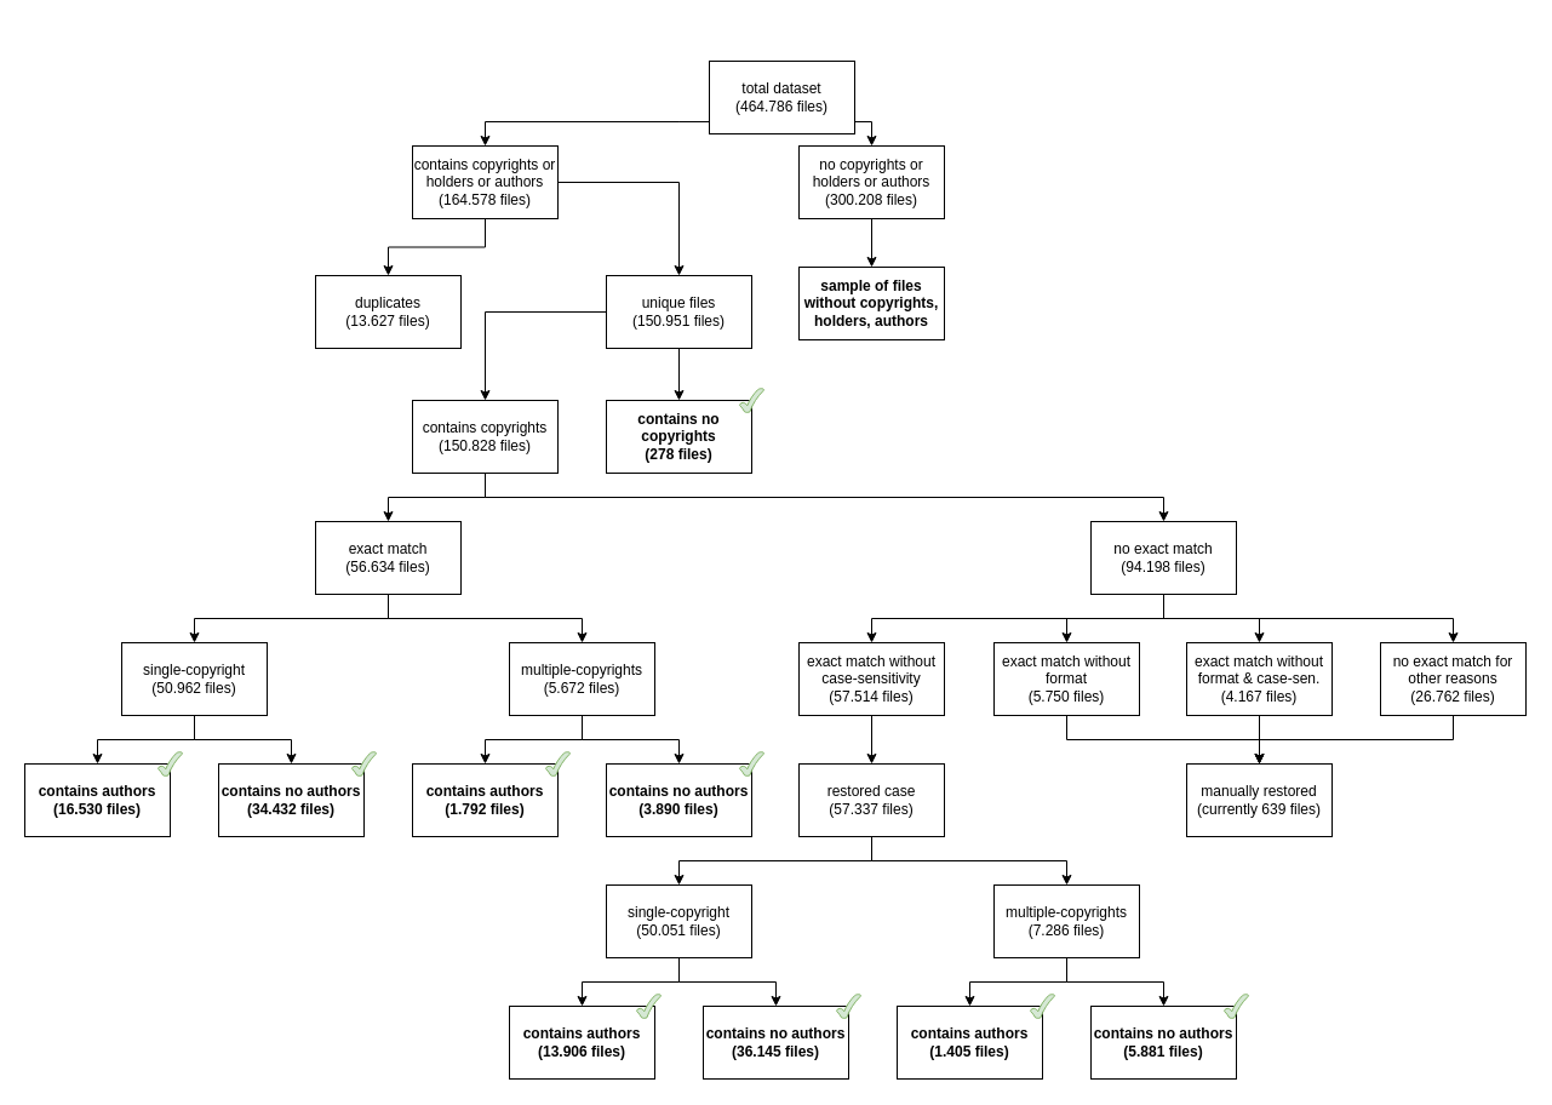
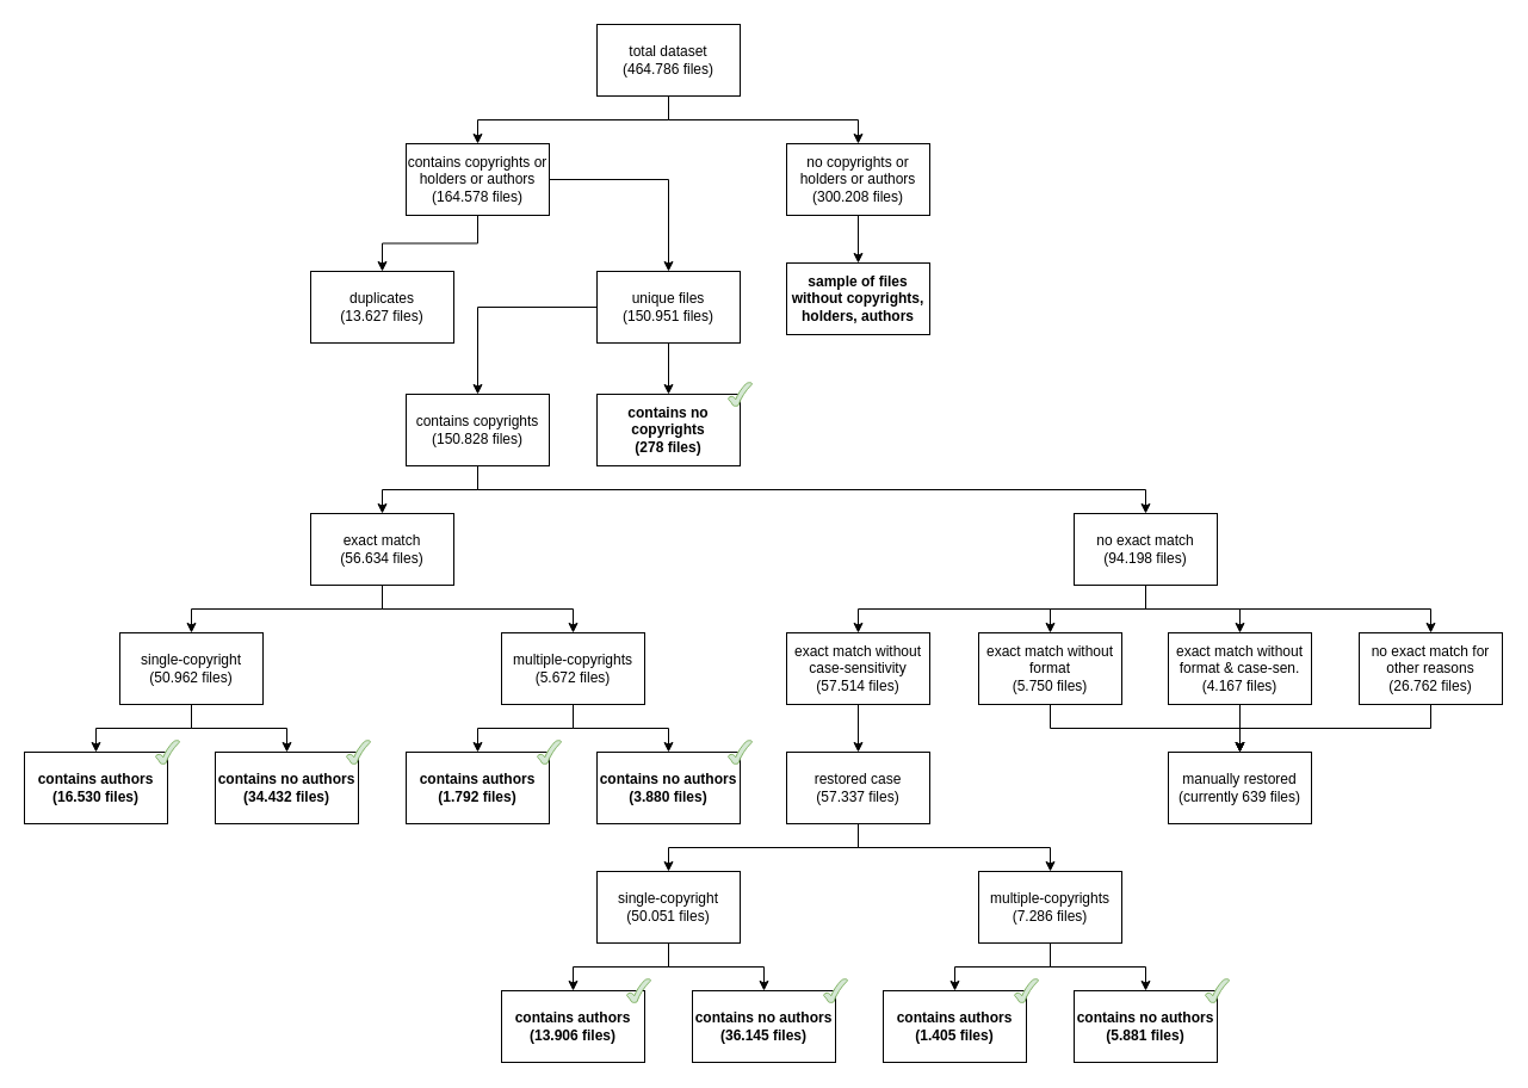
  <mxCell id="0" />
  <mxCell id="1" parent="0" />
  <mxCell id="2" style="edgeStyle=orthogonalEdgeStyle;rounded=0;orthogonalLoop=1;jettySize=auto;html=1;entryX=0.5;entryY=0;entryDx=0;entryDy=0;" parent="1" source="4" target="9" edge="1"><mxGeometry relative="1" as="geometry"><Array as="points"><mxPoint x="560" y="100" /><mxPoint x="719" y="100" /></Array></mxGeometry></mxCell>
  <mxCell id="3" style="edgeStyle=orthogonalEdgeStyle;rounded=0;orthogonalLoop=1;jettySize=auto;html=1;entryX=0.5;entryY=0;entryDx=0;entryDy=0;" parent="1" source="4" target="7" edge="1"><mxGeometry relative="1" as="geometry"><Array as="points"><mxPoint x="560" y="100" /><mxPoint x="400" y="100" /></Array></mxGeometry></mxCell>
- <mxCell id="4" value="total dataset&lt;div&gt;(464.786 files)&lt;/div&gt;" style="rounded=0;whiteSpace=wrap;html=1;" parent="1" vertex="1"><mxGeometry x="585" y="50" width="120" height="60" as="geometry" /></mxCell>
+ <mxCell id="4" value="total dataset&lt;div&gt;(464.786 files)&lt;/div&gt;" style="rounded=0;whiteSpace=wrap;html=1;" parent="1" vertex="1"><mxGeometry x="500" y="20" width="120" height="60" as="geometry" /></mxCell>
  <mxCell id="5" style="edgeStyle=orthogonalEdgeStyle;rounded=0;orthogonalLoop=1;jettySize=auto;html=1;entryX=0.5;entryY=0;entryDx=0;entryDy=0;" edge="1" parent="1" source="7" target="42"><mxGeometry relative="1" as="geometry" /></mxCell>
  <mxCell id="6" style="edgeStyle=orthogonalEdgeStyle;rounded=0;orthogonalLoop=1;jettySize=auto;html=1;entryX=0.5;entryY=0;entryDx=0;entryDy=0;" edge="1" parent="1" source="7" target="52"><mxGeometry relative="1" as="geometry" /></mxCell>
  <mxCell id="7" value="contains copyrights or holders or authors&lt;div&gt;(164.578 files)&lt;/div&gt;" style="rounded=0;whiteSpace=wrap;html=1;" parent="1" vertex="1"><mxGeometry x="340" y="120" width="120" height="60" as="geometry" /></mxCell>
  <mxCell id="8" style="edgeStyle=orthogonalEdgeStyle;rounded=0;orthogonalLoop=1;jettySize=auto;html=1;entryX=0.5;entryY=0;entryDx=0;entryDy=0;" parent="1" source="9" target="36" edge="1"><mxGeometry relative="1" as="geometry" /></mxCell>
  <mxCell id="9" value="no copyrights or holders or authors&lt;div&gt;(300.208 files)&lt;/div&gt;" style="rounded=0;whiteSpace=wrap;html=1;" parent="1" vertex="1"><mxGeometry x="659" y="120" width="120" height="60" as="geometry" /></mxCell>
  <mxCell id="10" style="edgeStyle=orthogonalEdgeStyle;rounded=0;orthogonalLoop=1;jettySize=auto;html=1;entryX=0.5;entryY=0;entryDx=0;entryDy=0;" parent="1" source="12" target="32" edge="1"><mxGeometry relative="1" as="geometry"><Array as="points"><mxPoint x="320" y="510" /><mxPoint x="160" y="510" /></Array></mxGeometry></mxCell>
  <mxCell id="11" style="edgeStyle=orthogonalEdgeStyle;rounded=0;orthogonalLoop=1;jettySize=auto;html=1;entryX=0.5;entryY=0;entryDx=0;entryDy=0;" parent="1" source="12" target="28" edge="1"><mxGeometry relative="1" as="geometry"><Array as="points"><mxPoint x="320" y="510" /><mxPoint x="480" y="510" /></Array></mxGeometry></mxCell>
  <mxCell id="12" value="exact match&lt;div&gt;(56.634 files)&lt;/div&gt;" style="rounded=0;whiteSpace=wrap;html=1;" parent="1" vertex="1"><mxGeometry x="260" y="430" width="120" height="60" as="geometry" /></mxCell>
  <mxCell id="13" style="edgeStyle=orthogonalEdgeStyle;rounded=0;orthogonalLoop=1;jettySize=auto;html=1;entryX=0.5;entryY=0;entryDx=0;entryDy=0;" parent="1" source="17" target="19" edge="1"><mxGeometry relative="1" as="geometry" /></mxCell>
  <mxCell id="14" style="edgeStyle=orthogonalEdgeStyle;rounded=0;orthogonalLoop=1;jettySize=auto;html=1;entryX=0.5;entryY=0;entryDx=0;entryDy=0;" parent="1" source="17" target="46" edge="1"><mxGeometry relative="1" as="geometry" /></mxCell>
  <mxCell id="15" style="edgeStyle=orthogonalEdgeStyle;rounded=0;orthogonalLoop=1;jettySize=auto;html=1;entryX=0.5;entryY=0;entryDx=0;entryDy=0;" parent="1" source="17" target="44" edge="1"><mxGeometry relative="1" as="geometry"><Array as="points"><mxPoint x="960" y="510" /><mxPoint x="719" y="510" /></Array></mxGeometry></mxCell>
  <mxCell id="16" style="edgeStyle=orthogonalEdgeStyle;rounded=0;orthogonalLoop=1;jettySize=auto;html=1;entryX=0.5;entryY=0;entryDx=0;entryDy=0;" parent="1" source="17" target="21" edge="1"><mxGeometry relative="1" as="geometry"><Array as="points"><mxPoint x="960" y="510" /><mxPoint x="1199" y="510" /></Array></mxGeometry></mxCell>
  <mxCell id="17" value="no exact match&lt;div&gt;(94.198 files)&lt;/div&gt;" style="rounded=0;whiteSpace=wrap;html=1;" parent="1" vertex="1"><mxGeometry x="900" y="430" width="120" height="60" as="geometry" /></mxCell>
  <mxCell id="18" style="edgeStyle=orthogonalEdgeStyle;rounded=0;orthogonalLoop=1;jettySize=auto;html=1;entryX=0.5;entryY=0;entryDx=0;entryDy=0;" edge="1" parent="1" source="19" target="67"><mxGeometry relative="1" as="geometry"><Array as="points"><mxPoint x="880" y="610" /><mxPoint x="1039" y="610" /></Array></mxGeometry></mxCell>
  <mxCell id="19" value="exact match without format&lt;div&gt;(5.750 files)&lt;/div&gt;" style="rounded=0;whiteSpace=wrap;html=1;" parent="1" vertex="1"><mxGeometry x="820" y="530" width="120" height="60" as="geometry" /></mxCell>
  <mxCell id="20" style="edgeStyle=orthogonalEdgeStyle;rounded=0;orthogonalLoop=1;jettySize=auto;html=1;entryX=0.5;entryY=0;entryDx=0;entryDy=0;" edge="1" parent="1" source="21" target="67"><mxGeometry relative="1" as="geometry"><Array as="points"><mxPoint x="1199" y="610" /><mxPoint x="1039" y="610" /></Array></mxGeometry></mxCell>
  <mxCell id="21" value="no exact match for other reasons&lt;br&gt;&lt;div&gt;(26.762 files)&lt;/div&gt;" style="rounded=0;whiteSpace=wrap;html=1;" parent="1" vertex="1"><mxGeometry x="1139" y="530" width="120" height="60" as="geometry" /></mxCell>
  <mxCell id="22" value="&lt;b&gt;contains no copyrights&lt;/b&gt;&lt;div&gt;&lt;b&gt;(278 files)&lt;/b&gt;&lt;/div&gt;" style="rounded=0;whiteSpace=wrap;html=1;" parent="1" vertex="1"><mxGeometry x="500" y="330" width="120" height="60" as="geometry" /></mxCell>
  <mxCell id="23" style="edgeStyle=orthogonalEdgeStyle;rounded=0;orthogonalLoop=1;jettySize=auto;html=1;entryX=0.5;entryY=0;entryDx=0;entryDy=0;" parent="1" source="25" target="12" edge="1"><mxGeometry relative="1" as="geometry" /></mxCell>
  <mxCell id="24" style="edgeStyle=orthogonalEdgeStyle;rounded=0;orthogonalLoop=1;jettySize=auto;html=1;exitX=0.5;exitY=1;exitDx=0;exitDy=0;entryX=0.5;entryY=0;entryDx=0;entryDy=0;" parent="1" source="25" target="17" edge="1"><mxGeometry relative="1" as="geometry" /></mxCell>
  <mxCell id="25" value="contains copyrights&lt;div&gt;(150.828 files)&lt;/div&gt;" style="rounded=0;whiteSpace=wrap;html=1;" parent="1" vertex="1"><mxGeometry x="340" y="330" width="120" height="60" as="geometry" /></mxCell>
  <mxCell id="26" style="edgeStyle=orthogonalEdgeStyle;rounded=0;orthogonalLoop=1;jettySize=auto;html=1;entryX=0.5;entryY=0;entryDx=0;entryDy=0;" parent="1" source="28" target="34" edge="1"><mxGeometry relative="1" as="geometry" /></mxCell>
  <mxCell id="27" style="edgeStyle=orthogonalEdgeStyle;rounded=0;orthogonalLoop=1;jettySize=auto;html=1;entryX=0.5;entryY=0;entryDx=0;entryDy=0;" parent="1" source="28" target="35" edge="1"><mxGeometry relative="1" as="geometry" /></mxCell>
  <mxCell id="28" value="multiple-copyrights&lt;div&gt;(5.672 files)&lt;/div&gt;" style="rounded=0;whiteSpace=wrap;html=1;" parent="1" vertex="1"><mxGeometry x="420" y="530" width="120" height="60" as="geometry" /></mxCell>
  <mxCell id="29" value="&lt;b&gt;contains authors&lt;/b&gt;&lt;div&gt;&lt;b&gt;(16.530 files)&lt;/b&gt;&lt;/div&gt;" style="rounded=0;whiteSpace=wrap;html=1;" parent="1" vertex="1"><mxGeometry x="20" y="630" width="120" height="60" as="geometry" /></mxCell>
  <mxCell id="30" style="edgeStyle=orthogonalEdgeStyle;rounded=0;orthogonalLoop=1;jettySize=auto;html=1;entryX=0.5;entryY=0;entryDx=0;entryDy=0;" parent="1" source="32" target="29" edge="1"><mxGeometry relative="1" as="geometry" /></mxCell>
  <mxCell id="31" style="edgeStyle=orthogonalEdgeStyle;rounded=0;orthogonalLoop=1;jettySize=auto;html=1;" parent="1" source="32" target="33" edge="1"><mxGeometry relative="1" as="geometry" /></mxCell>
  <mxCell id="32" value="single-copyright&lt;div&gt;&lt;span style=&quot;white-space: pre;&quot;&gt;(50.962 files)&lt;/span&gt;&lt;/div&gt;" style="rounded=0;whiteSpace=wrap;html=1;" parent="1" vertex="1"><mxGeometry x="100" y="530" width="120" height="60" as="geometry" /></mxCell>
  <mxCell id="33" value="&lt;b&gt;contains no authors&lt;/b&gt;&lt;div&gt;&lt;b&gt;(34.432 files)&lt;/b&gt;&lt;/div&gt;" style="rounded=0;whiteSpace=wrap;html=1;" parent="1" vertex="1"><mxGeometry x="180" y="630" width="120" height="60" as="geometry" /></mxCell>
  <mxCell id="34" value="&lt;b&gt;contains authors&lt;/b&gt;&lt;div&gt;&lt;b&gt;(1.792 files)&lt;/b&gt;&lt;/div&gt;" style="rounded=0;whiteSpace=wrap;html=1;" parent="1" vertex="1"><mxGeometry x="340" y="630" width="120" height="60" as="geometry" /></mxCell>
- <mxCell id="35" value="&lt;b&gt;contains no authors&lt;/b&gt;&lt;div&gt;&lt;b&gt;(3.890 files)&lt;/b&gt;&lt;/div&gt;" style="rounded=0;whiteSpace=wrap;html=1;" parent="1" vertex="1"><mxGeometry x="500" y="630" width="120" height="60" as="geometry" /></mxCell>
+ <mxCell id="35" value="&lt;b&gt;contains no authors&lt;/b&gt;&lt;div&gt;&lt;b&gt;(3.880 files)&lt;/b&gt;&lt;/div&gt;" style="rounded=0;whiteSpace=wrap;html=1;" parent="1" vertex="1"><mxGeometry x="500" y="630" width="120" height="60" as="geometry" /></mxCell>
  <mxCell id="36" value="&lt;b&gt;sample of files without copyrights, holders, authors&lt;/b&gt;" style="rounded=0;whiteSpace=wrap;html=1;" parent="1" vertex="1"><mxGeometry x="659" y="220" width="120" height="60" as="geometry" /></mxCell>
  <mxCell id="37" value="" style="verticalLabelPosition=bottom;verticalAlign=top;html=1;shape=mxgraph.basic.tick;fillColor=#d5e8d4;strokeColor=#82b366;" parent="1" vertex="1"><mxGeometry x="130" y="620" width="20" height="20" as="geometry" /></mxCell>
  <mxCell id="38" value="" style="verticalLabelPosition=bottom;verticalAlign=top;html=1;shape=mxgraph.basic.tick;fillColor=#d5e8d4;strokeColor=#82b366;" parent="1" vertex="1"><mxGeometry x="290" y="620" width="20" height="20" as="geometry" /></mxCell>
  <mxCell id="39" value="" style="verticalLabelPosition=bottom;verticalAlign=top;html=1;shape=mxgraph.basic.tick;fillColor=#d5e8d4;strokeColor=#82b366;" parent="1" vertex="1"><mxGeometry x="450" y="620" width="20" height="20" as="geometry" /></mxCell>
  <mxCell id="40" value="" style="verticalLabelPosition=bottom;verticalAlign=top;html=1;shape=mxgraph.basic.tick;fillColor=#d5e8d4;strokeColor=#82b366;" parent="1" vertex="1"><mxGeometry x="610" y="620" width="20" height="20" as="geometry" /></mxCell>
  <mxCell id="41" value="" style="verticalLabelPosition=bottom;verticalAlign=top;html=1;shape=mxgraph.basic.tick;fillColor=#d5e8d4;strokeColor=#82b366;" parent="1" vertex="1"><mxGeometry x="610" y="320" width="20" height="20" as="geometry" /></mxCell>
  <mxCell id="42" value="duplicates&lt;div&gt;(13.627 files)&lt;/div&gt;" style="rounded=0;whiteSpace=wrap;html=1;" parent="1" vertex="1"><mxGeometry x="260" y="227" width="120" height="60" as="geometry" /></mxCell>
  <mxCell id="43" style="edgeStyle=orthogonalEdgeStyle;rounded=0;orthogonalLoop=1;jettySize=auto;html=1;entryX=0.5;entryY=0;entryDx=0;entryDy=0;" parent="1" source="44" target="49" edge="1"><mxGeometry relative="1" as="geometry" /></mxCell>
  <mxCell id="44" value="exact match without case-sensitivity&lt;div&gt;(57.514 files)&lt;/div&gt;" style="rounded=0;whiteSpace=wrap;html=1;" parent="1" vertex="1"><mxGeometry x="659" y="530" width="120" height="60" as="geometry" /></mxCell>
  <mxCell id="45" style="edgeStyle=orthogonalEdgeStyle;rounded=0;orthogonalLoop=1;jettySize=auto;html=1;entryX=0.5;entryY=0;entryDx=0;entryDy=0;" edge="1" parent="1" source="46" target="67"><mxGeometry relative="1" as="geometry" /></mxCell>
  <mxCell id="46" value="exact match without format &amp;amp; case-sen.&lt;div&gt;(4.167 files)&lt;/div&gt;" style="rounded=0;whiteSpace=wrap;html=1;" parent="1" vertex="1"><mxGeometry x="979" y="530" width="120" height="60" as="geometry" /></mxCell>
  <mxCell id="47" style="edgeStyle=orthogonalEdgeStyle;rounded=0;orthogonalLoop=1;jettySize=auto;html=1;entryX=0.5;entryY=0;entryDx=0;entryDy=0;" edge="1" parent="1" source="49" target="55"><mxGeometry relative="1" as="geometry"><Array as="points"><mxPoint x="719" y="710" /><mxPoint x="560" y="710" /></Array></mxGeometry></mxCell>
  <mxCell id="48" style="edgeStyle=orthogonalEdgeStyle;rounded=0;orthogonalLoop=1;jettySize=auto;html=1;entryX=0.5;entryY=0;entryDx=0;entryDy=0;" edge="1" parent="1" source="49" target="58"><mxGeometry relative="1" as="geometry"><Array as="points"><mxPoint x="719" y="710" /><mxPoint x="880" y="710" /></Array></mxGeometry></mxCell>
  <mxCell id="49" value="restored case&lt;div&gt;(57.337 files)&lt;/div&gt;" style="rounded=0;whiteSpace=wrap;html=1;" parent="1" vertex="1"><mxGeometry x="659" y="630" width="120" height="60" as="geometry" /></mxCell>
  <mxCell id="50" style="edgeStyle=orthogonalEdgeStyle;rounded=0;orthogonalLoop=1;jettySize=auto;html=1;entryX=0.5;entryY=0;entryDx=0;entryDy=0;" edge="1" parent="1" source="52" target="25"><mxGeometry relative="1" as="geometry" /></mxCell>
  <mxCell id="51" style="edgeStyle=orthogonalEdgeStyle;rounded=0;orthogonalLoop=1;jettySize=auto;html=1;" edge="1" parent="1" source="52" target="22"><mxGeometry relative="1" as="geometry" /></mxCell>
  <mxCell id="52" value="unique files&lt;br&gt;(150.951 files)" style="rounded=0;whiteSpace=wrap;html=1;" vertex="1" parent="1"><mxGeometry x="500" y="227" width="120" height="60" as="geometry" /></mxCell>
  <mxCell id="53" style="edgeStyle=orthogonalEdgeStyle;rounded=0;orthogonalLoop=1;jettySize=auto;html=1;entryX=0.5;entryY=0;entryDx=0;entryDy=0;" edge="1" parent="1" source="55" target="63"><mxGeometry relative="1" as="geometry" /></mxCell>
  <mxCell id="54" style="edgeStyle=orthogonalEdgeStyle;rounded=0;orthogonalLoop=1;jettySize=auto;html=1;entryX=0.5;entryY=0;entryDx=0;entryDy=0;" edge="1" parent="1" source="55" target="64"><mxGeometry relative="1" as="geometry" /></mxCell>
  <mxCell id="55" value="single-copyright&lt;div&gt;&lt;span style=&quot;white-space: pre;&quot;&gt;(50.051 files)&lt;/span&gt;&lt;/div&gt;" style="rounded=0;whiteSpace=wrap;html=1;" vertex="1" parent="1"><mxGeometry x="500" y="730" width="120" height="60" as="geometry" /></mxCell>
  <mxCell id="56" style="edgeStyle=orthogonalEdgeStyle;rounded=0;orthogonalLoop=1;jettySize=auto;html=1;entryX=0.5;entryY=0;entryDx=0;entryDy=0;" edge="1" parent="1" source="58" target="59"><mxGeometry relative="1" as="geometry" /></mxCell>
  <mxCell id="57" style="edgeStyle=orthogonalEdgeStyle;rounded=0;orthogonalLoop=1;jettySize=auto;html=1;" edge="1" parent="1" source="58" target="60"><mxGeometry relative="1" as="geometry" /></mxCell>
  <mxCell id="58" value="multiple-copyrights&lt;div&gt;(7.286 files)&lt;/div&gt;" style="rounded=0;whiteSpace=wrap;html=1;" vertex="1" parent="1"><mxGeometry x="820" y="730" width="120" height="60" as="geometry" /></mxCell>
  <mxCell id="59" value="&lt;b&gt;contains authors&lt;/b&gt;&lt;div&gt;&lt;b&gt;(1.405 files)&lt;/b&gt;&lt;/div&gt;" style="rounded=0;whiteSpace=wrap;html=1;" vertex="1" parent="1"><mxGeometry x="740" y="830" width="120" height="60" as="geometry" /></mxCell>
  <mxCell id="60" value="&lt;b&gt;contains no authors&lt;/b&gt;&lt;div&gt;&lt;b&gt;(5.881 files)&lt;/b&gt;&lt;/div&gt;" style="rounded=0;whiteSpace=wrap;html=1;" vertex="1" parent="1"><mxGeometry x="900" y="830" width="120" height="60" as="geometry" /></mxCell>
  <mxCell id="61" value="" style="verticalLabelPosition=bottom;verticalAlign=top;html=1;shape=mxgraph.basic.tick;fillColor=#d5e8d4;strokeColor=#82b366;" vertex="1" parent="1"><mxGeometry x="850" y="820" width="20" height="20" as="geometry" /></mxCell>
  <mxCell id="62" value="" style="verticalLabelPosition=bottom;verticalAlign=top;html=1;shape=mxgraph.basic.tick;fillColor=#d5e8d4;strokeColor=#82b366;" vertex="1" parent="1"><mxGeometry x="1010" y="820" width="20" height="20" as="geometry" /></mxCell>
  <mxCell id="63" value="&lt;b&gt;contains authors&lt;/b&gt;&lt;div&gt;&lt;b&gt;(13.906 files)&lt;/b&gt;&lt;/div&gt;" style="rounded=0;whiteSpace=wrap;html=1;" vertex="1" parent="1"><mxGeometry x="420" y="830" width="120" height="60" as="geometry" /></mxCell>
  <mxCell id="64" value="&lt;b&gt;contains no authors&lt;/b&gt;&lt;div&gt;&lt;b&gt;(36.145 files)&lt;/b&gt;&lt;/div&gt;" style="rounded=0;whiteSpace=wrap;html=1;" vertex="1" parent="1"><mxGeometry x="580" y="830" width="120" height="60" as="geometry" /></mxCell>
  <mxCell id="65" value="" style="verticalLabelPosition=bottom;verticalAlign=top;html=1;shape=mxgraph.basic.tick;fillColor=#d5e8d4;strokeColor=#82b366;" vertex="1" parent="1"><mxGeometry x="690" y="820" width="20" height="20" as="geometry" /></mxCell>
  <mxCell id="66" value="" style="verticalLabelPosition=bottom;verticalAlign=top;html=1;shape=mxgraph.basic.tick;fillColor=#d5e8d4;strokeColor=#82b366;" vertex="1" parent="1"><mxGeometry x="525" y="820" width="20" height="20" as="geometry" /></mxCell>
  <mxCell id="67" value="manually restored&lt;br&gt;(currently 639 files)" style="rounded=0;whiteSpace=wrap;html=1;" vertex="1" parent="1"><mxGeometry x="979" y="630" width="120" height="60" as="geometry" /></mxCell>
